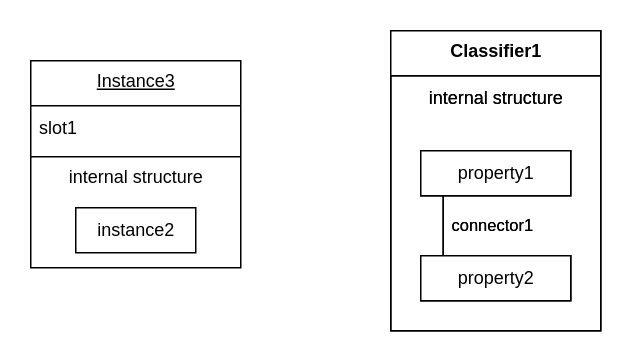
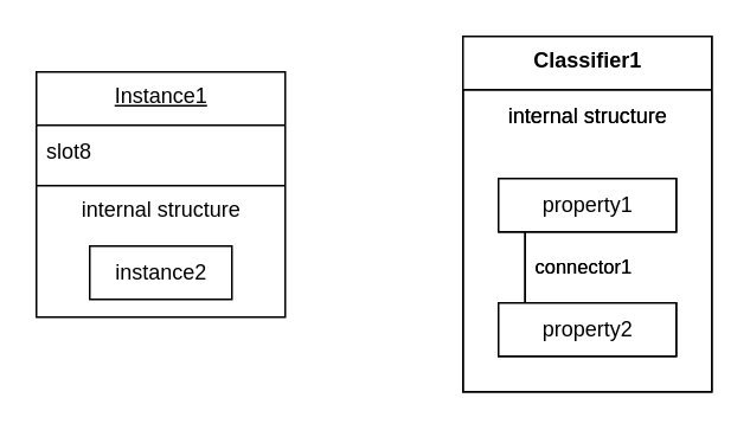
  <mxCell id="0" />
  <mxCell id="1" parent="0" />
  <mxCell id="2" value="Classifier1" style="swimlane;fontStyle=1;align=center;verticalAlign=top;childLayout=stackLayout;horizontal=1;startSize=30;horizontalStack=0;resizeParent=1;resizeParentMax=0;resizeLast=0;collapsible=0;marginBottom=0;html=1;" vertex="1" parent="1"><mxGeometry x="260" y="20" width="140" height="200" as="geometry" /></mxCell>
  <mxCell id="3" value="internal structure" style="html=1;strokeColor=none;fillColor=none;align=center;verticalAlign=middle;spacingLeft=4;spacingRight=4;rotatable=0;points=[[0,0.5],[1,0.5]];resizeWidth=1;" vertex="1" parent="2"><mxGeometry y="30" width="140" height="30" as="geometry" /></mxCell>
  <mxCell id="4" value="" style="strokeColor=none;fillColor=none;" vertex="1" parent="2"><mxGeometry y="60" width="140" height="140" as="geometry" /></mxCell>
  <mxCell id="5" value="property1" style="html=1;align=center;verticalAlign=middle;rotatable=0;" vertex="1" parent="4"><mxGeometry width="100" height="30" relative="1" as="geometry"><mxPoint x="20" y="20" as="offset" /></mxGeometry></mxCell>
  <mxCell id="6" value="property2" style="html=1;align=center;verticalAlign=middle;rotatable=0;" vertex="1" parent="4"><mxGeometry width="100" height="30" relative="1" as="geometry"><mxPoint x="20" y="90" as="offset" /></mxGeometry></mxCell>
  <mxCell id="7" value="connector1" style="edgeStyle=none;endArrow=none;verticalAlign=middle;labelBackgroundColor=none;endSize=12;html=1;align=left;endFill=0;exitX=0.15;exitY=1;entryX=0.15;entryY=0;spacingLeft=4;" edge="1" parent="4" source="5" target="6"><mxGeometry relative="1" as="geometry" /></mxCell>
  <mxCell id="8" value="Classifier1" style="swimlane;fontStyle=1;align=center;verticalAlign=top;childLayout=stackLayout;horizontal=1;startSize=30;horizontalStack=0;resizeParent=1;resizeParentMax=0;resizeLast=0;collapsible=0;marginBottom=0;html=1;" vertex="1" parent="1"><mxGeometry x="260" y="20" width="140" height="200" as="geometry" /></mxCell>
  <mxCell id="9" value="internal structure" style="html=1;strokeColor=none;fillColor=none;align=center;verticalAlign=middle;spacingLeft=4;spacingRight=4;rotatable=0;points=[[0,0.5],[1,0.5]];resizeWidth=1;" vertex="1" parent="8"><mxGeometry y="30" width="140" height="30" as="geometry" /></mxCell>
  <mxCell id="10" value="" style="strokeColor=none;fillColor=none;" vertex="1" parent="8"><mxGeometry y="60" width="140" height="140" as="geometry" /></mxCell>
  <mxCell id="11" value="property1" style="html=1;align=center;verticalAlign=middle;rotatable=0;" vertex="1" parent="10"><mxGeometry width="100" height="30" relative="1" as="geometry"><mxPoint x="20" y="20" as="offset" /></mxGeometry></mxCell>
  <mxCell id="12" value="property2" style="html=1;align=center;verticalAlign=middle;rotatable=0;" vertex="1" parent="10"><mxGeometry width="100" height="30" relative="1" as="geometry"><mxPoint x="20" y="90" as="offset" /></mxGeometry></mxCell>
  <mxCell id="13" value="connector1" style="edgeStyle=none;endArrow=none;verticalAlign=middle;labelBackgroundColor=none;endSize=12;html=1;align=left;endFill=0;exitX=0.15;exitY=1;entryX=0.15;entryY=0;spacingLeft=4;" edge="1" parent="10" source="11" target="12"><mxGeometry relative="1" as="geometry" /></mxCell>
- <mxCell id="14" value="Instance3" style="swimlane;fontStyle=4;align=center;verticalAlign=top;childLayout=stackLayout;horizontal=1;startSize=30;horizontalStack=0;resizeParent=1;resizeParentMax=0;resizeLast=0;collapsible=0;marginBottom=0;html=1;" vertex="1" parent="1"><mxGeometry x="20" y="40" width="140" height="138" as="geometry" /></mxCell>
- <mxCell id="15" value="slot1" style="html=1;strokeColor=none;fillColor=none;align=left;verticalAlign=middle;spacingLeft=4;spacingRight=4;rotatable=0;points=[[0,0.5],[1,0.5]];resizeWidth=1;" vertex="1" parent="14"><mxGeometry y="30" width="140" height="30" as="geometry" /></mxCell>
+ <mxCell id="14" value="Instance1" style="swimlane;fontStyle=4;align=center;verticalAlign=top;childLayout=stackLayout;horizontal=1;startSize=30;horizontalStack=0;resizeParent=1;resizeParentMax=0;resizeLast=0;collapsible=0;marginBottom=0;html=1;" vertex="1" parent="1"><mxGeometry x="20" y="40" width="140" height="138" as="geometry" /></mxCell>
+ <mxCell id="15" value="slot8" style="html=1;strokeColor=none;fillColor=none;align=left;verticalAlign=middle;spacingLeft=4;spacingRight=4;rotatable=0;points=[[0,0.5],[1,0.5]];resizeWidth=1;" vertex="1" parent="14"><mxGeometry y="30" width="140" height="30" as="geometry" /></mxCell>
  <mxCell id="16" value="" style="line;strokeWidth=1;fillColor=none;align=left;verticalAlign=middle;spacingTop=-1;spacingLeft=3;spacingRight=3;rotatable=0;labelPosition=right;points=[];portConstraint=eastwest;" vertex="1" parent="14"><mxGeometry y="60" width="140" height="8" as="geometry" /></mxCell>
  <mxCell id="17" value="internal structure" style="html=1;strokeColor=none;fillColor=none;align=center;verticalAlign=middle;spacingLeft=4;spacingRight=4;rotatable=0;points=[[0,0.5],[1,0.5]];resizeWidth=1;" vertex="1" parent="14"><mxGeometry y="68" width="140" height="20" as="geometry" /></mxCell>
  <mxCell id="18" value="" style="strokeColor=none;fillColor=none;" vertex="1" parent="14"><mxGeometry y="88" width="140" height="50" as="geometry" /></mxCell>
  <mxCell id="19" value="instance2" style="html=1;align=center;verticalAlign=middle;rotatable=0;" vertex="1" parent="18"><mxGeometry width="80" height="30" relative="1" as="geometry"><mxPoint x="30" y="10" as="offset" /></mxGeometry></mxCell>
